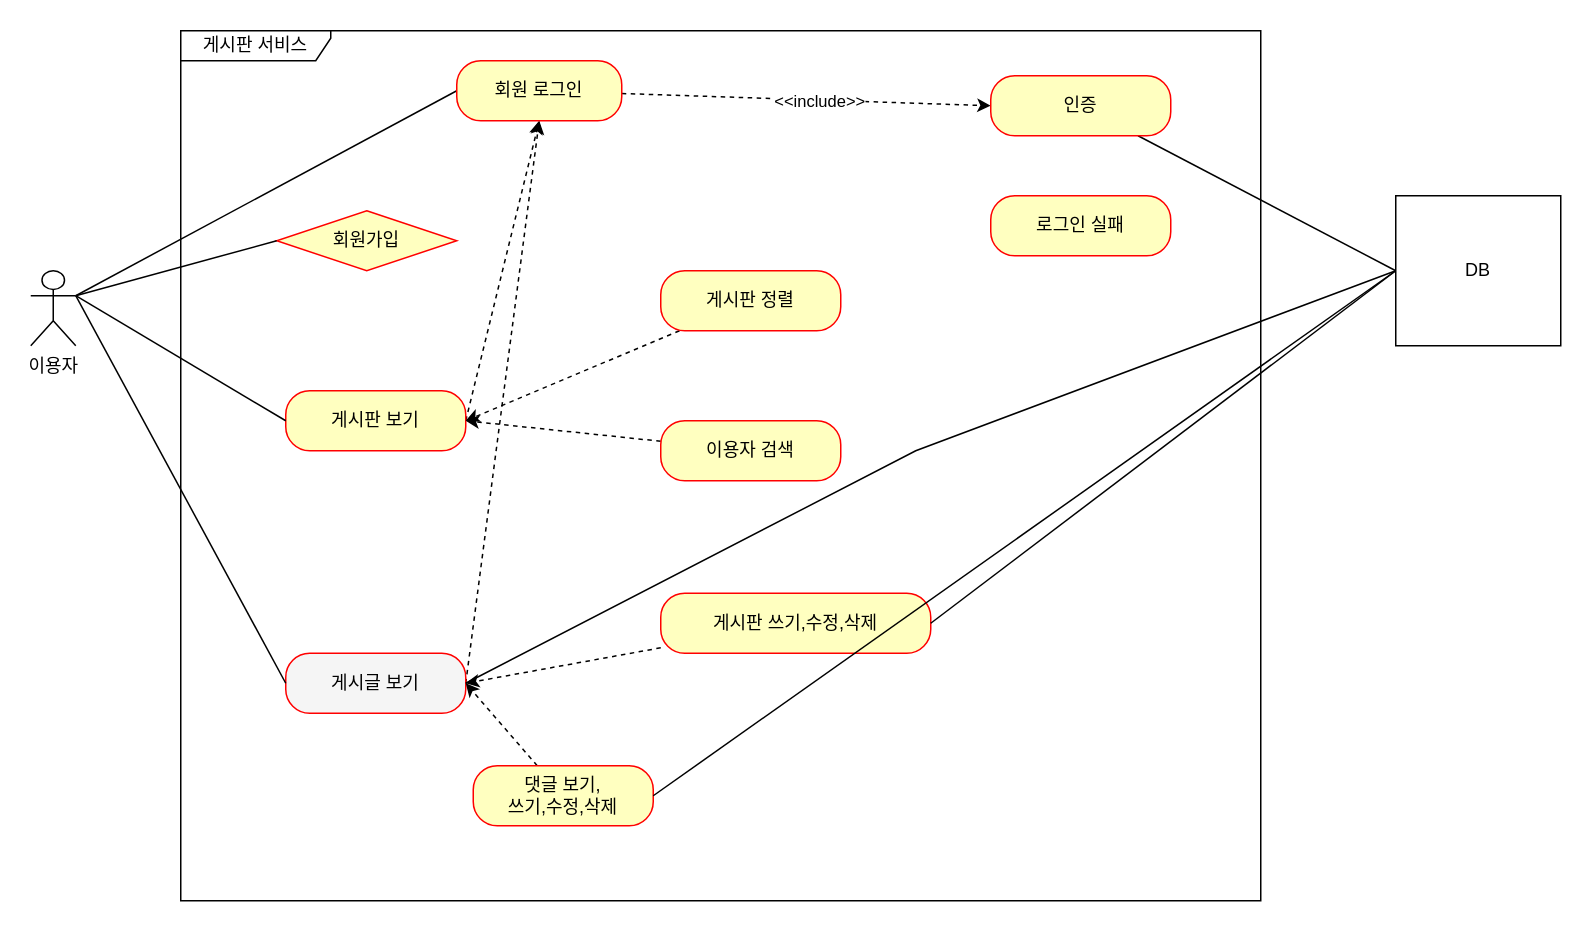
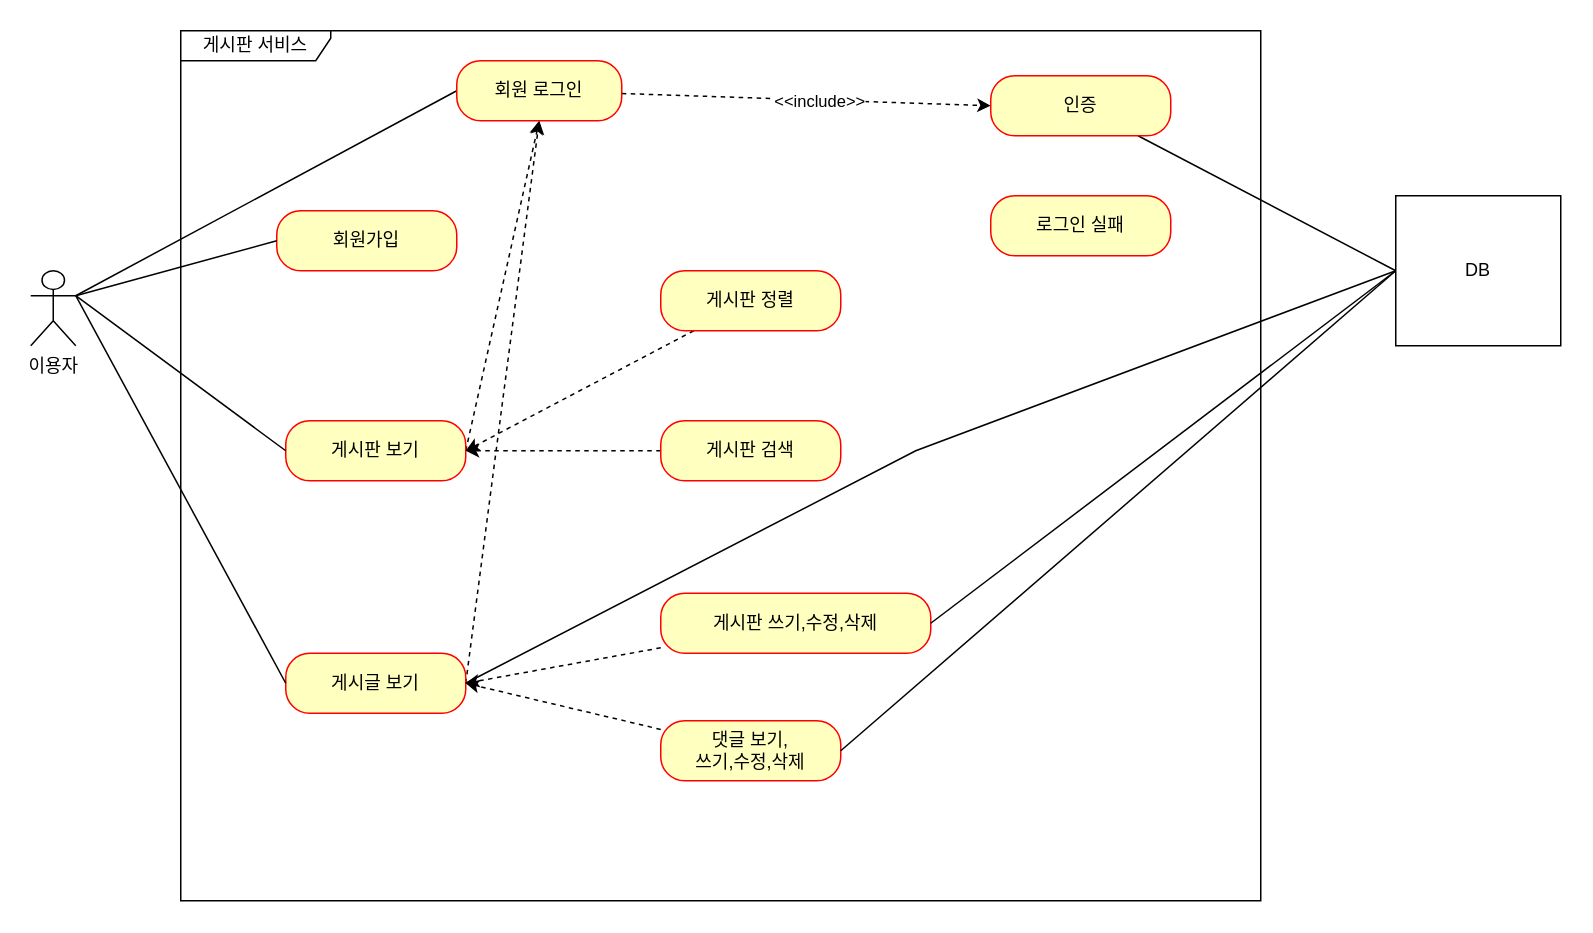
  <mxCell id="0" />
  <mxCell id="1" parent="0" />
  <mxCell id="2" value="이용자" style="shape=umlActor;verticalLabelPosition=bottom;verticalAlign=top;html=1;outlineConnect=0;" vertex="1" parent="1"><mxGeometry x="20" y="180" width="30" height="50" as="geometry" /></mxCell>
  <mxCell id="3" value="게시판 서비스" style="shape=umlFrame;whiteSpace=wrap;html=1;pointerEvents=0;width=100;height=20;" vertex="1" parent="1"><mxGeometry x="120" y="20" width="720" height="580" as="geometry" /></mxCell>
  <mxCell id="4" style="rounded=0;orthogonalLoop=1;jettySize=auto;html=1;entryX=0.5;entryY=1;entryDx=0;entryDy=0;dashed=1;exitX=1;exitY=0.5;exitDx=0;exitDy=0;" edge="1" parent="1" source="5" target="12"><mxGeometry relative="1" as="geometry" /></mxCell>
- <mxCell id="5" value="게시판 보기" style="rounded=1;whiteSpace=wrap;html=1;arcSize=40;fontColor=#000000;fillColor=#ffffc0;strokeColor=#ff0000;" vertex="1" parent="1"><mxGeometry x="190" y="260" width="120" height="40" as="geometry" /></mxCell>
- <mxCell id="6" value="회원가입" style="rhombus;whiteSpace=wrap;html=1;arcSize=40;fontColor=#000000;fillColor=#ffffc0;strokeColor=#ff0000;" vertex="1" parent="1"><mxGeometry x="184" y="140" width="120" height="40" as="geometry" /></mxCell>
+ <mxCell id="5" value="게시판 보기" style="rounded=1;whiteSpace=wrap;html=1;arcSize=40;fontColor=#000000;fillColor=#ffffc0;strokeColor=#ff0000;" vertex="1" parent="1"><mxGeometry x="190" y="280" width="120" height="40" as="geometry" /></mxCell>
+ <mxCell id="6" value="회원가입" style="rounded=1;whiteSpace=wrap;html=1;arcSize=40;fontColor=#000000;fillColor=#ffffc0;strokeColor=#ff0000;" vertex="1" parent="1"><mxGeometry x="184" y="140" width="120" height="40" as="geometry" /></mxCell>
  <mxCell id="7" style="rounded=0;orthogonalLoop=1;jettySize=auto;html=1;entryX=0.5;entryY=1;entryDx=0;entryDy=0;dashed=1;exitX=1;exitY=0.5;exitDx=0;exitDy=0;" edge="1" parent="1" source="8" target="12"><mxGeometry relative="1" as="geometry" /></mxCell>
- <mxCell id="8" value="게시글 보기" style="rounded=1;whiteSpace=wrap;html=1;arcSize=40;fontColor=#000000;fillColor=#f5f5f5;strokeColor=#ff0000;" vertex="1" parent="1"><mxGeometry x="190" y="435" width="120" height="40" as="geometry" /></mxCell>
+ <mxCell id="8" value="게시글 보기" style="rounded=1;whiteSpace=wrap;html=1;arcSize=40;fontColor=#000000;fillColor=#ffffc0;strokeColor=#ff0000;" vertex="1" parent="1"><mxGeometry x="190" y="435" width="120" height="40" as="geometry" /></mxCell>
  <mxCell id="9" style="rounded=0;orthogonalLoop=1;jettySize=auto;html=1;endArrow=none;endFill=0;entryX=1;entryY=0.333;entryDx=0;entryDy=0;entryPerimeter=0;exitX=0;exitY=0.5;exitDx=0;exitDy=0;" edge="1" parent="1" source="12" target="2"><mxGeometry relative="1" as="geometry"><mxPoint x="50" y="200" as="targetPoint" /></mxGeometry></mxCell>
  <mxCell id="10" style="rounded=0;orthogonalLoop=1;jettySize=auto;html=1;dashed=1;entryX=0;entryY=0.5;entryDx=0;entryDy=0;" edge="1" parent="1" source="12" target="14"><mxGeometry relative="1" as="geometry"><mxPoint x="430" y="70" as="targetPoint" /></mxGeometry></mxCell>
  <mxCell id="11" value="&amp;lt;&amp;lt;include&amp;gt;&amp;gt;" style="edgeLabel;html=1;align=center;verticalAlign=middle;resizable=0;points=[];" vertex="1" connectable="0" parent="10"><mxGeometry x="0.163" relative="1" as="geometry"><mxPoint x="-11" as="offset" /></mxGeometry></mxCell>
  <mxCell id="12" value="회원 로그인" style="rounded=1;whiteSpace=wrap;html=1;arcSize=40;fontColor=#000000;fillColor=#ffffc0;strokeColor=#ff0000;" vertex="1" parent="1"><mxGeometry x="304" y="40" width="110" height="40" as="geometry" /></mxCell>
  <mxCell id="13" style="rounded=0;orthogonalLoop=1;jettySize=auto;html=1;entryX=0;entryY=0.5;entryDx=0;entryDy=0;endArrow=none;endFill=0;" edge="1" parent="1" source="14" target="30"><mxGeometry relative="1" as="geometry" /></mxCell>
  <mxCell id="14" value="인증" style="rounded=1;whiteSpace=wrap;html=1;arcSize=40;fontColor=#000000;fillColor=#ffffc0;strokeColor=#ff0000;" vertex="1" parent="1"><mxGeometry x="660" y="50" width="120" height="40" as="geometry" /></mxCell>
  <mxCell id="15" value="로그인 실패" style="rounded=1;whiteSpace=wrap;html=1;arcSize=40;fontColor=#000000;fillColor=#ffffc0;strokeColor=#ff0000;" vertex="1" parent="1"><mxGeometry x="660" y="130" width="120" height="40" as="geometry" /></mxCell>
  <mxCell id="16" style="rounded=0;orthogonalLoop=1;jettySize=auto;html=1;entryX=1;entryY=0.5;entryDx=0;entryDy=0;dashed=1;" edge="1" parent="1" source="17" target="5"><mxGeometry relative="1" as="geometry" /></mxCell>
  <mxCell id="17" value="게시판 정렬" style="rounded=1;whiteSpace=wrap;html=1;arcSize=40;fontColor=#000000;fillColor=#ffffc0;strokeColor=#ff0000;" vertex="1" parent="1"><mxGeometry x="440" y="180" width="120" height="40" as="geometry" /></mxCell>
  <mxCell id="18" style="rounded=0;orthogonalLoop=1;jettySize=auto;html=1;entryX=1;entryY=0.5;entryDx=0;entryDy=0;dashed=1;" edge="1" parent="1" source="19" target="5"><mxGeometry relative="1" as="geometry" /></mxCell>
- <mxCell id="19" value="이용자 검색" style="rounded=1;whiteSpace=wrap;html=1;arcSize=40;fontColor=#000000;fillColor=#ffffc0;strokeColor=#ff0000;" vertex="1" parent="1"><mxGeometry x="440" y="280" width="120" height="40" as="geometry" /></mxCell>
+ <mxCell id="19" value="게시판 검색" style="rounded=1;whiteSpace=wrap;html=1;arcSize=40;fontColor=#000000;fillColor=#ffffc0;strokeColor=#ff0000;" vertex="1" parent="1"><mxGeometry x="440" y="280" width="120" height="40" as="geometry" /></mxCell>
  <mxCell id="20" style="rounded=0;orthogonalLoop=1;jettySize=auto;html=1;entryX=1;entryY=0.5;entryDx=0;entryDy=0;dashed=1;" edge="1" parent="1" source="21" target="8"><mxGeometry relative="1" as="geometry" /></mxCell>
  <mxCell id="21" value="게시판 쓰기,수정,삭제" style="rounded=1;whiteSpace=wrap;html=1;arcSize=40;fontColor=#000000;fillColor=#ffffc0;strokeColor=#ff0000;" vertex="1" parent="1"><mxGeometry x="440" y="395" width="180" height="40" as="geometry" /></mxCell>
  <mxCell id="22" style="rounded=0;orthogonalLoop=1;jettySize=auto;html=1;entryX=1;entryY=0.5;entryDx=0;entryDy=0;dashed=1;" edge="1" parent="1" source="23" target="8"><mxGeometry relative="1" as="geometry" /></mxCell>
- <mxCell id="23" value="댓글 보기,&lt;br&gt;쓰기,수정,삭제" style="rounded=1;whiteSpace=wrap;html=1;arcSize=40;fontColor=#000000;fillColor=#ffffc0;strokeColor=#ff0000;" vertex="1" parent="1"><mxGeometry x="315" y="510" width="120" height="40" as="geometry" /></mxCell>
+ <mxCell id="23" value="댓글 보기,&lt;br&gt;쓰기,수정,삭제" style="rounded=1;whiteSpace=wrap;html=1;arcSize=40;fontColor=#000000;fillColor=#ffffc0;strokeColor=#ff0000;" vertex="1" parent="1"><mxGeometry x="440" y="480" width="120" height="40" as="geometry" /></mxCell>
  <mxCell id="24" style="rounded=0;orthogonalLoop=1;jettySize=auto;html=1;exitX=0;exitY=0.5;exitDx=0;exitDy=0;entryX=1;entryY=0.333;entryDx=0;entryDy=0;entryPerimeter=0;endArrow=none;endFill=0;" edge="1" parent="1" source="6" target="2"><mxGeometry relative="1" as="geometry" /></mxCell>
  <mxCell id="25" style="rounded=0;orthogonalLoop=1;jettySize=auto;html=1;entryX=1;entryY=0.333;entryDx=0;entryDy=0;entryPerimeter=0;endArrow=none;endFill=0;exitX=0;exitY=0.5;exitDx=0;exitDy=0;" edge="1" parent="1" source="5" target="2"><mxGeometry relative="1" as="geometry" /></mxCell>
  <mxCell id="26" style="rounded=0;orthogonalLoop=1;jettySize=auto;html=1;entryX=1;entryY=0.333;entryDx=0;entryDy=0;entryPerimeter=0;endArrow=none;endFill=0;exitX=0;exitY=0.5;exitDx=0;exitDy=0;" edge="1" parent="1" source="8" target="2"><mxGeometry relative="1" as="geometry" /></mxCell>
  <mxCell id="27" style="rounded=0;orthogonalLoop=1;jettySize=auto;html=1;entryX=1;entryY=0.5;entryDx=0;entryDy=0;endArrow=none;endFill=0;exitX=0;exitY=0.5;exitDx=0;exitDy=0;" edge="1" parent="1" source="30" target="8"><mxGeometry relative="1" as="geometry"><mxPoint x="930" y="198" as="sourcePoint" /><Array as="points"><mxPoint x="610" y="300" /></Array></mxGeometry></mxCell>
  <mxCell id="28" style="rounded=0;orthogonalLoop=1;jettySize=auto;html=1;entryX=1;entryY=0.5;entryDx=0;entryDy=0;endArrow=none;endFill=0;exitX=0;exitY=0.5;exitDx=0;exitDy=0;" edge="1" parent="1" source="30" target="21"><mxGeometry relative="1" as="geometry" /></mxCell>
  <mxCell id="29" style="rounded=0;orthogonalLoop=1;jettySize=auto;html=1;entryX=1;entryY=0.5;entryDx=0;entryDy=0;endArrow=none;endFill=0;exitX=0;exitY=0.5;exitDx=0;exitDy=0;" edge="1" parent="1" source="30" target="23"><mxGeometry relative="1" as="geometry" /></mxCell>
  <mxCell id="30" value="DB" style="rounded=0;whiteSpace=wrap;html=1;" vertex="1" parent="1"><mxGeometry x="930" y="130" width="110" height="100" as="geometry" /></mxCell>
